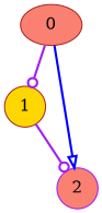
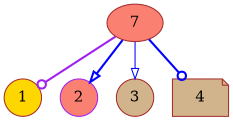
  digraph {
    node [color=brown fillcolor=salmon shape=circle style=filled]
    edge [arrowhead=odot color=blue heightLimit=3 primaryType=sideStreet secondaryType=none style=bold village=Triangle weight=25]
-   0 [shape=ellipse]
+   0 [shape=ellipse label=7]
    1 [fillcolor=gold]
    2 [color=purple]
+   3 [fillcolor=tan]
+   4 [fillcolor=tan shape=note]
    0 -> 1 [color=purple secondaryType=tunnel]
    0 -> 2 [arrowhead=onormal secondaryType=oneWayStreet]
-   1 -> 2 [color=purple heightLimit=10 primaryType=mainStreet weight=15]
+   0 -> 3 [arrowhead=onormal style=solid]
+   0 -> 4 [weight=26]
  }
